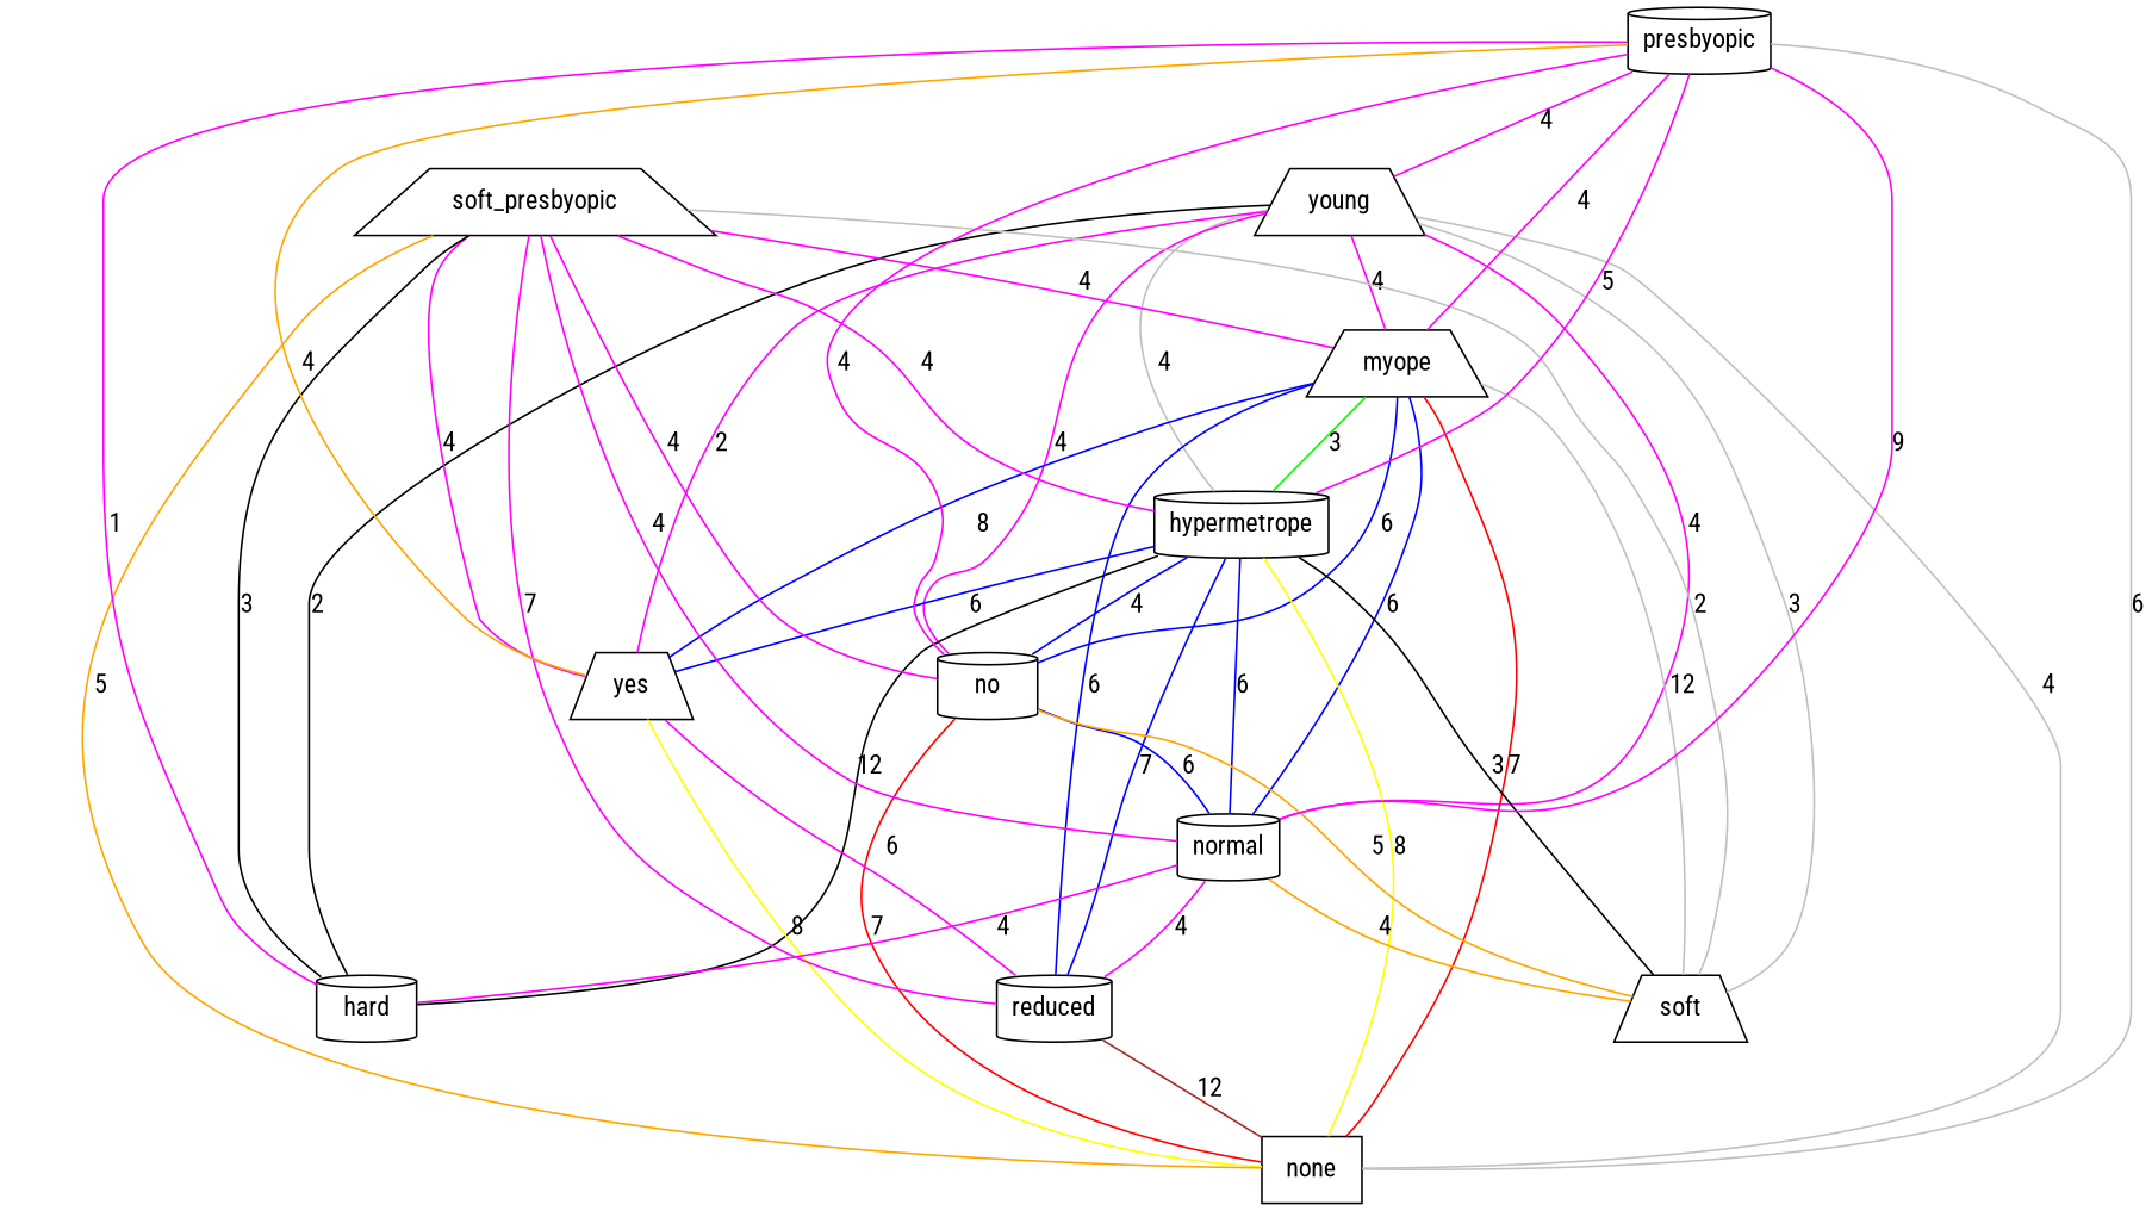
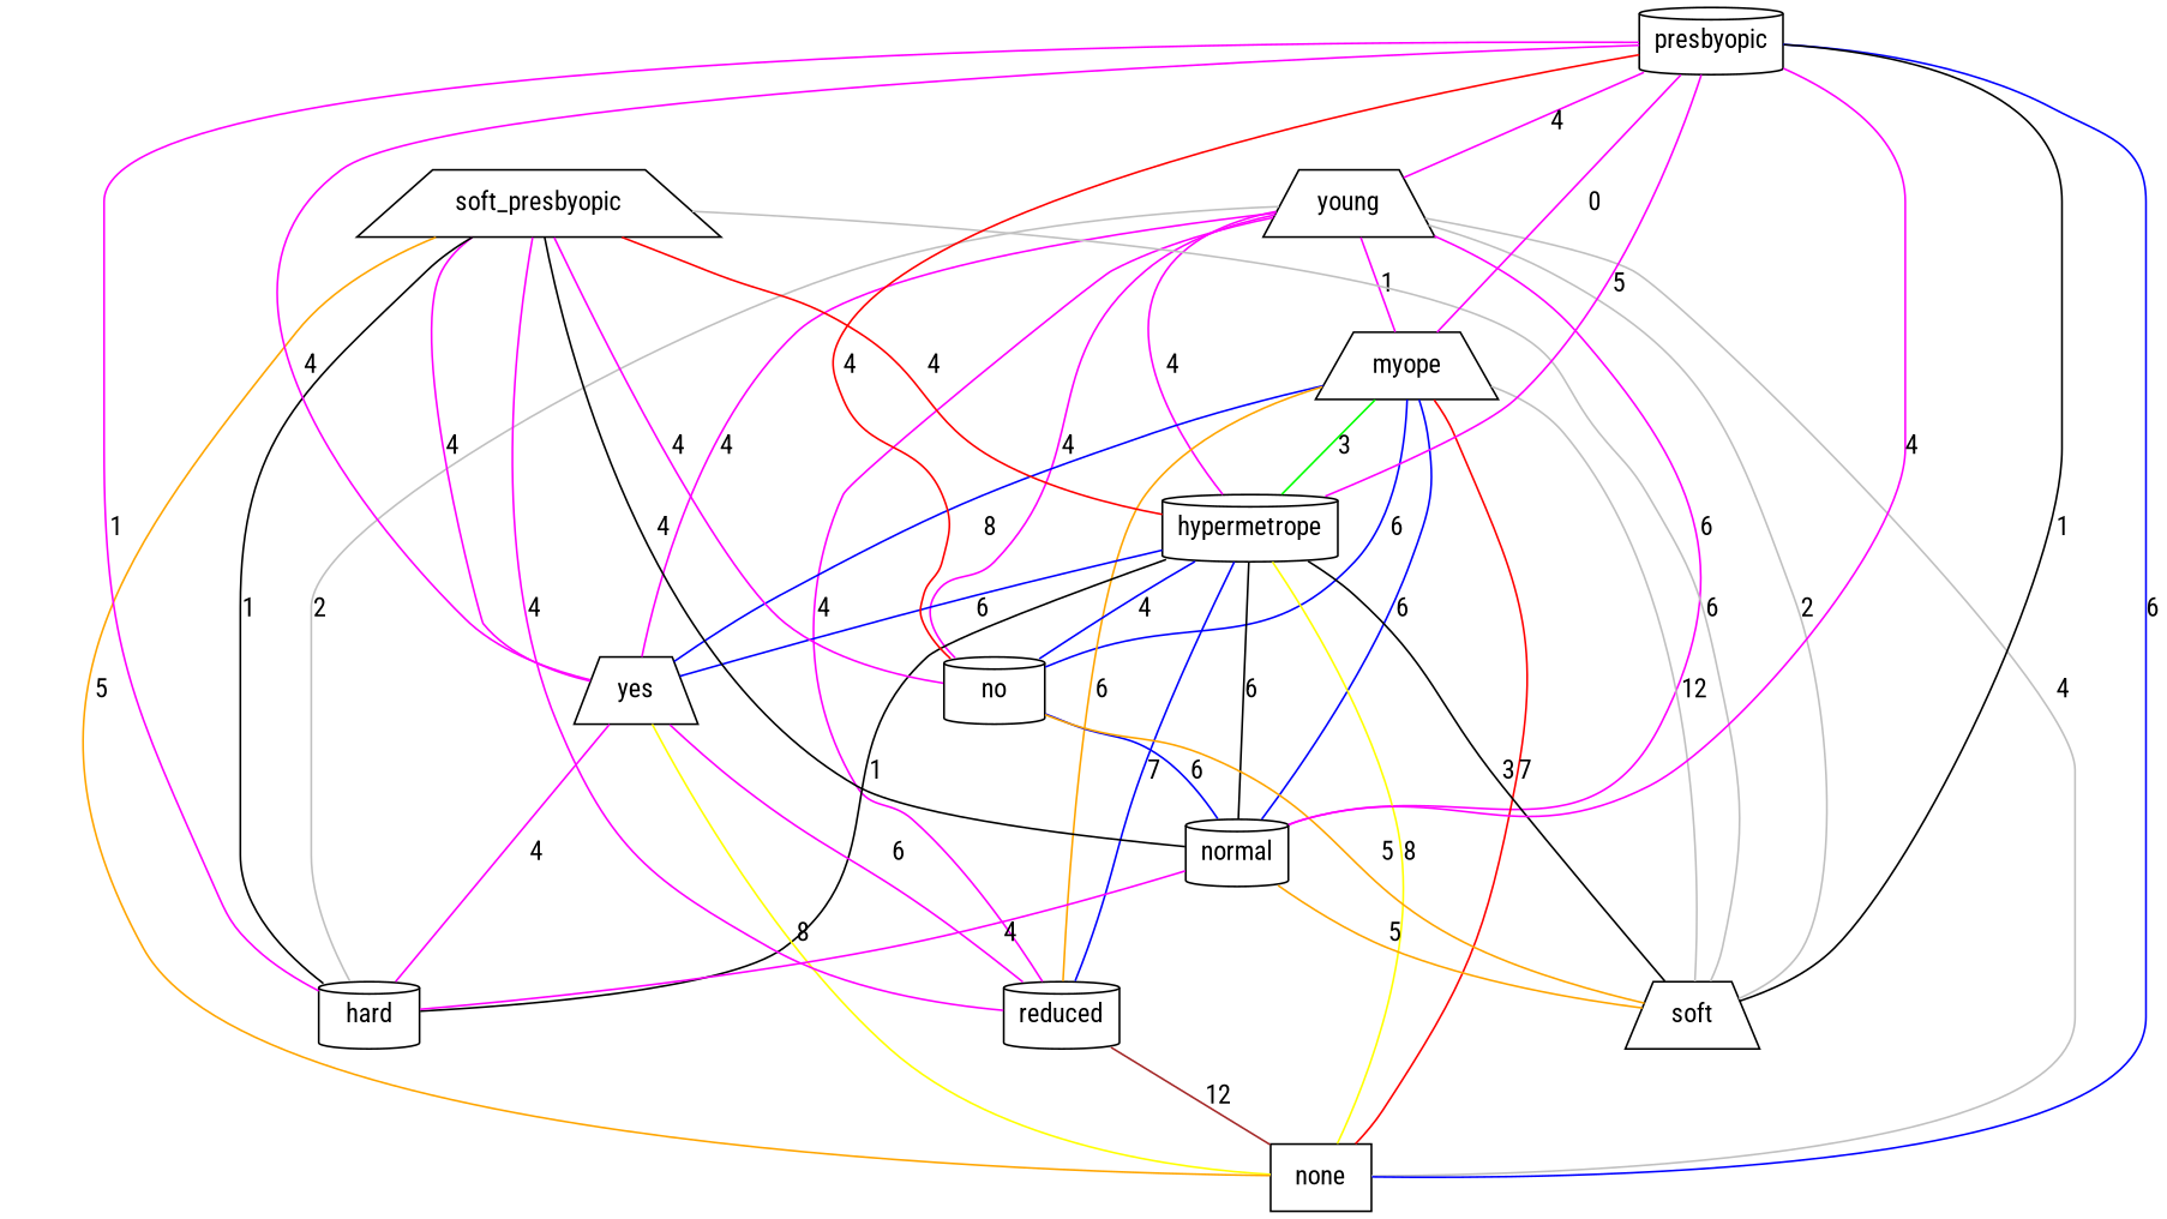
  strict graph {
    fontname="Roboto Condensed"
    node [fontname="Roboto Condensed" shape=cylinder]
    edge [color=magenta fontname="Roboto Condensed" style=solid]
    young [shape=trapezium]
    myope [shape=trapezium]
    hypermetrope
    no
    yes [shape=trapezium]
    reduced
    normal
    none [shape=box]
    soft [shape=trapezium]
    hard
    n11 [label=soft_presbyopic shape=trapezium]
    presbyopic
-   young -- myope [label=4]
-   young -- hypermetrope [color=grey label=4]
+   young -- myope [label=1]
+   young -- hypermetrope [label=4]
    young -- no [label=4]
-   young -- yes [label=2]
-   normal -- reduced [label=4]
-   young -- normal [label=4]
+   young -- yes [label=4]
+   young -- reduced [label=4]
+   young -- normal [label=6]
    young -- none [color=grey label=4]
-   young -- soft [color=grey label=3]
-   young -- hard [color=black label=2]
+   young -- soft [color=grey label=2]
+   young -- hard [color=grey label=2]
    myope -- hypermetrope [color=green label=3]
    myope -- no [color=blue label=6]
    myope -- yes [color=blue label=8]
-   myope -- reduced [color=blue label=6]
+   myope -- reduced [color=orange label=6]
    myope -- normal [color=blue label=6]
    myope -- none [color=red label=7]
    myope -- soft [color=grey label=12]
    hypermetrope -- no [color=blue label=4]
    hypermetrope -- yes [color=blue label=6]
    hypermetrope -- reduced [color=blue label=7]
-   hypermetrope -- normal [color=blue label=6]
+   hypermetrope -- normal [color=black label=6]
    hypermetrope -- none [color=yellow label=8]
    hypermetrope -- soft [color=black label=3]
-   hypermetrope -- hard [color=black label=12]
+   hypermetrope -- hard [color=black label=1]
    no -- normal [color=blue label=6]
-   no -- none [color=red label=7]
    no -- soft [color=orange label=5]
    yes -- reduced [label=6]
    yes -- none [color=yellow label=8]
+   yes -- hard [label=4]
    reduced -- none [color=brown label=12]
-   normal -- soft [color=orange label=4]
+   normal -- soft [color=orange label=5]
    normal -- hard [label=4]
-   n11 -- myope [label=4]
-   n11 -- hypermetrope [label=4]
+   n11 -- hypermetrope [color=red label=4]
    n11 -- no [label=4]
    n11 -- yes [label=4]
-   n11 -- reduced [label=7]
-   n11 -- normal [label=4]
+   n11 -- reduced [label=4]
+   n11 -- normal [color=black label=4]
    n11 -- none [color=orange label=5]
-   n11 -- soft [color=grey label=2]
-   n11 -- hard [color=black label=3]
+   n11 -- soft [color=grey label=6]
+   n11 -- hard [color=black label=1]
    presbyopic -- young [label=4]
-   presbyopic -- myope [label=4]
+   presbyopic -- myope [label=0]
    presbyopic -- hypermetrope [label=5]
-   presbyopic -- no [label=4]
-   presbyopic -- yes [color=orange label=4]
-   presbyopic -- normal [label=9]
-   presbyopic -- none [color=grey label=6]
+   presbyopic -- no [color=red label=4]
+   presbyopic -- yes [label=4]
+   presbyopic -- normal [label=4]
+   presbyopic -- none [color=blue label=6]
+   presbyopic -- soft [color=black label=1]
    presbyopic -- hard [label=1]
  }
